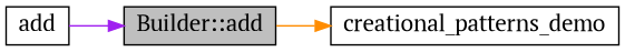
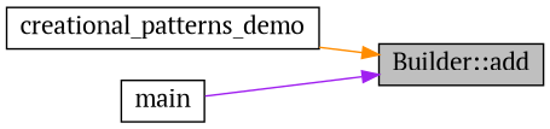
  digraph {
    fontname="PT Serif"
    rankdir=RL
    node [color=black fontname="PT Serif" fontsize=15 shape=record]
    edge [dir=back fontname="PT Serif" fontsize=15 labelfontname=Helvetica labelfontsize=15 style=solid]
    n1 [fillcolor=grey75 fontcolor=black height=0.2 label="Builder::add" style=filled width=0.4]
    n2 [height=0.2 label=creational_patterns_demo width=0.4]
-   n3 [height=0.2 label=add width=0.4]
-   n2 -> n1 [color=darkorange]
+   n3 [height=0.2 label=main width=0.4]
+   n1 -> n2 [color=darkorange]
    n1 -> n3 [color=purple]
  }
